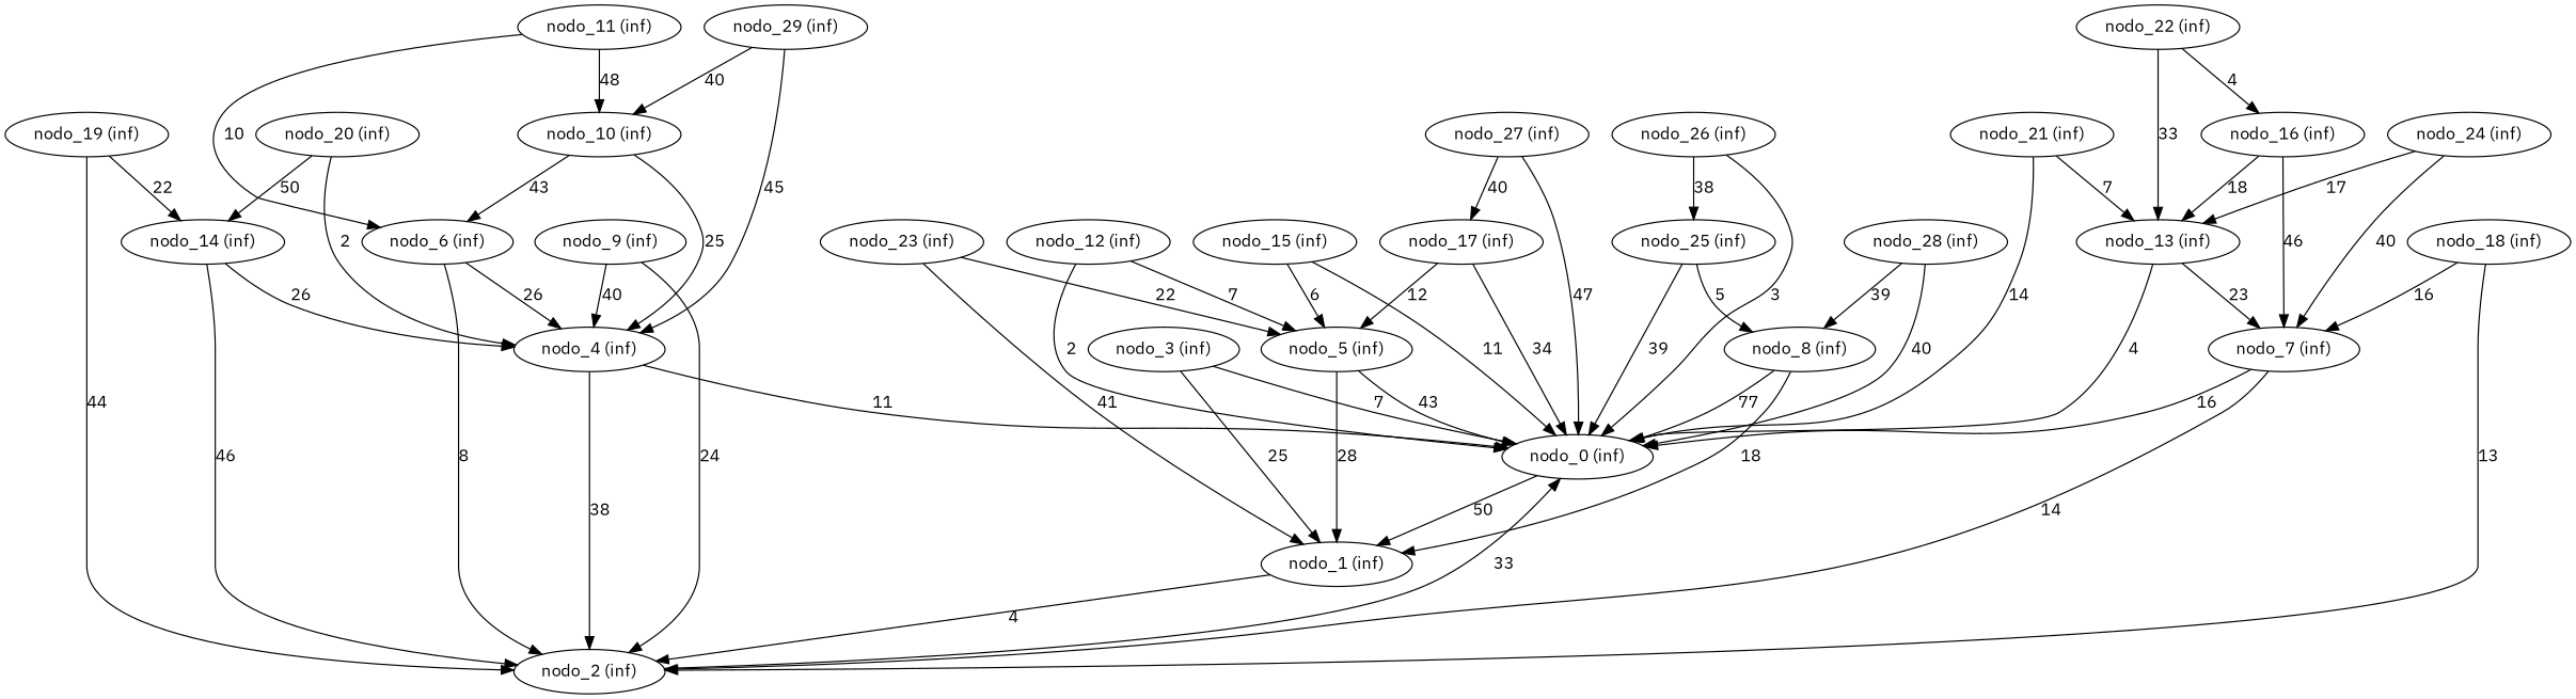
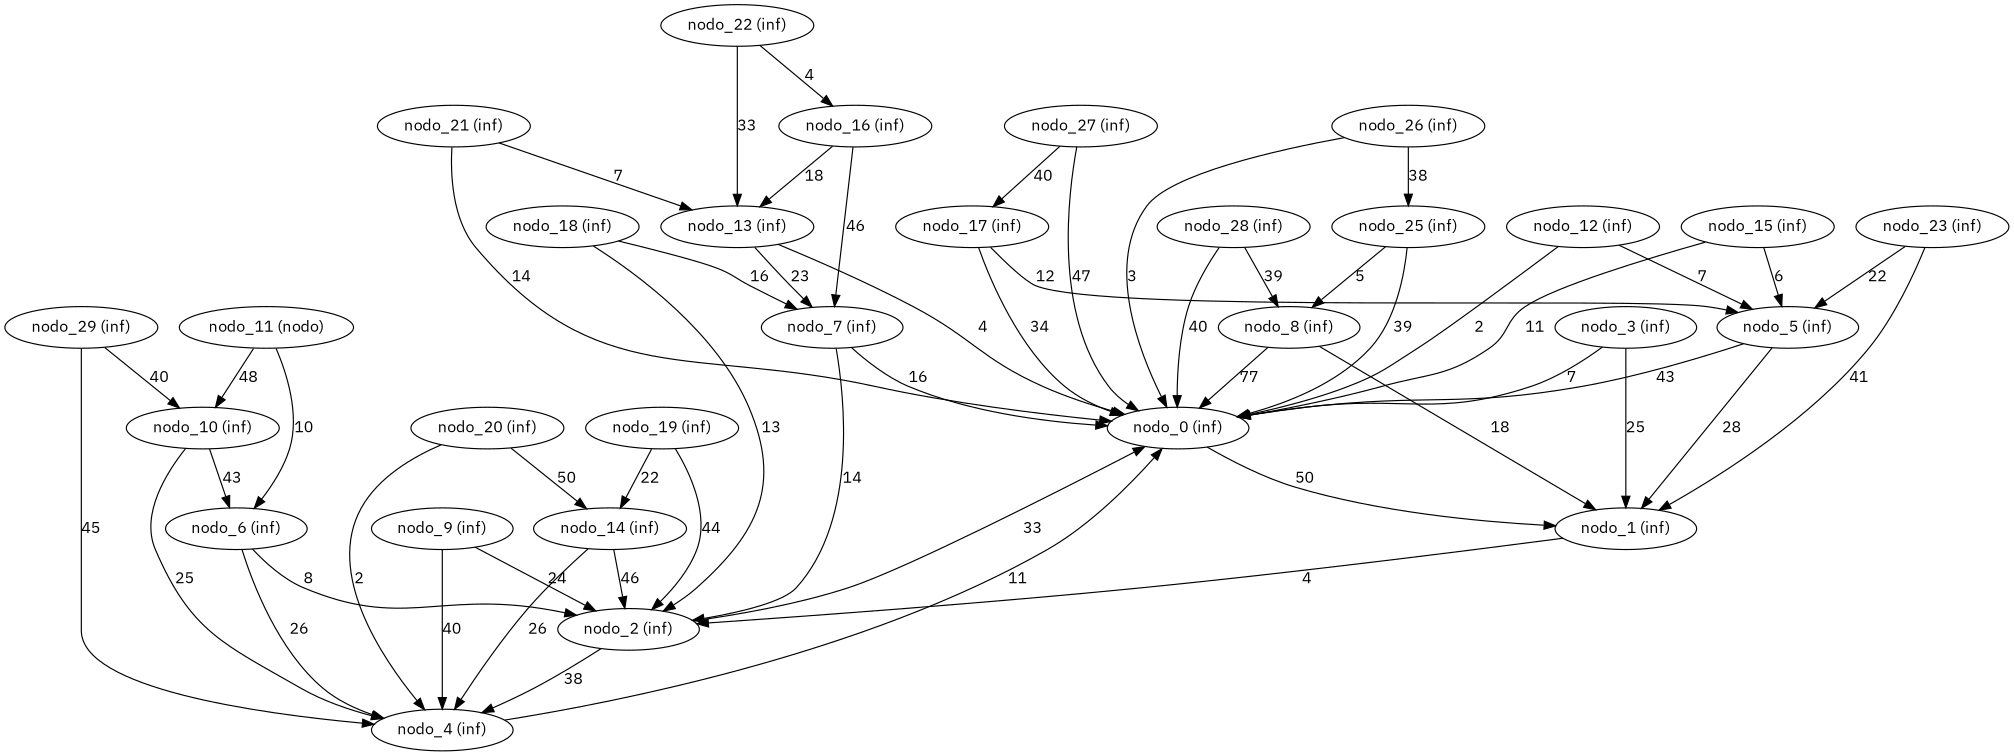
  digraph {
    fontname="IBM Plex Sans"
    node [fontname="IBM Plex Sans"]
    edge [fontname="IBM Plex Sans" weight=40]
    "nodo_0 (inf)"
    "nodo_1 (inf)"
    "nodo_2 (inf)"
    "nodo_3 (inf)"
    "nodo_4 (inf)"
    "nodo_5 (inf)"
    "nodo_6 (inf)"
    "nodo_7 (inf)"
    "nodo_8 (inf)"
    "nodo_9 (inf)"
    "nodo_10 (inf)"
-   "nodo_11 (inf)"
+   "nodo_11 (inf)" [label="nodo_11 (nodo)"]
    "nodo_12 (inf)"
    "nodo_13 (inf)"
    "nodo_14 (inf)"
    "nodo_15 (inf)"
    "nodo_16 (inf)"
    "nodo_17 (inf)"
    "nodo_18 (inf)"
    "nodo_19 (inf)"
    "nodo_20 (inf)"
    "nodo_21 (inf)"
    "nodo_22 (inf)"
    "nodo_23 (inf)"
-   "nodo_24 (inf)"
    "nodo_25 (inf)"
    "nodo_26 (inf)"
    "nodo_27 (inf)"
    "nodo_28 (inf)"
    "nodo_29 (inf)"
    "nodo_0 (inf)" -> "nodo_1 (inf)" [label=50 weight=50]
    "nodo_1 (inf)" -> "nodo_2 (inf)" [label=4 weight=4]
    "nodo_2 (inf)" -> "nodo_0 (inf)" [label=33 weight=33]
    "nodo_3 (inf)" -> "nodo_0 (inf)" [label=7 weight=7]
    "nodo_3 (inf)" -> "nodo_1 (inf)" [label=25 weight=25]
    "nodo_4 (inf)" -> "nodo_0 (inf)" [label=11 weight=11]
-   "nodo_4 (inf)" -> "nodo_2 (inf)" [label=38 weight=38]
+   "nodo_2 (inf)" -> "nodo_4 (inf)" [label=38 weight=38]
    "nodo_5 (inf)" -> "nodo_0 (inf)" [label=43 weight=43]
    "nodo_5 (inf)" -> "nodo_1 (inf)" [label=28 weight=28]
    "nodo_6 (inf)" -> "nodo_2 (inf)" [label=8 weight=8]
    "nodo_6 (inf)" -> "nodo_4 (inf)" [label=26 weight=26]
    "nodo_7 (inf)" -> "nodo_0 (inf)" [label=16 weight=16]
    "nodo_7 (inf)" -> "nodo_2 (inf)" [label=14 weight=14]
    "nodo_8 (inf)" -> "nodo_0 (inf)" [label=77 weight=47]
    "nodo_8 (inf)" -> "nodo_1 (inf)" [label=18 weight=18]
    "nodo_9 (inf)" -> "nodo_2 (inf)" [label=24 weight=24]
    "nodo_9 (inf)" -> "nodo_4 (inf)" [label=40]
    "nodo_10 (inf)" -> "nodo_4 (inf)" [label=25 weight=25]
    "nodo_10 (inf)" -> "nodo_6 (inf)" [label=43 weight=43]
    "nodo_11 (inf)" -> "nodo_6 (inf)" [label=10 weight=10]
    "nodo_11 (inf)" -> "nodo_10 (inf)" [label=48 weight=48]
    "nodo_12 (inf)" -> "nodo_0 (inf)" [label=2 weight=2]
    "nodo_12 (inf)" -> "nodo_5 (inf)" [label=7 weight=7]
    "nodo_13 (inf)" -> "nodo_0 (inf)" [label=4 weight=4]
    "nodo_13 (inf)" -> "nodo_7 (inf)" [label=23 weight=23]
    "nodo_14 (inf)" -> "nodo_2 (inf)" [label=46 weight=46]
    "nodo_14 (inf)" -> "nodo_4 (inf)" [label=26 weight=26]
    "nodo_15 (inf)" -> "nodo_0 (inf)" [label=11 weight=11]
    "nodo_15 (inf)" -> "nodo_5 (inf)" [label=6 weight=6]
    "nodo_16 (inf)" -> "nodo_7 (inf)" [label=46 weight=46]
    "nodo_16 (inf)" -> "nodo_13 (inf)" [label=18 weight=18]
    "nodo_17 (inf)" -> "nodo_0 (inf)" [label=34 weight=34]
    "nodo_17 (inf)" -> "nodo_5 (inf)" [label=12 weight=12]
    "nodo_18 (inf)" -> "nodo_2 (inf)" [label=13 weight=13]
    "nodo_18 (inf)" -> "nodo_7 (inf)" [label=16 weight=16]
    "nodo_19 (inf)" -> "nodo_2 (inf)" [label=44 weight=44]
    "nodo_19 (inf)" -> "nodo_14 (inf)" [label=22 weight=22]
    "nodo_20 (inf)" -> "nodo_4 (inf)" [label=2 weight=2]
    "nodo_20 (inf)" -> "nodo_14 (inf)" [label=50 weight=50]
    "nodo_21 (inf)" -> "nodo_0 (inf)" [label=14 weight=14]
    "nodo_21 (inf)" -> "nodo_13 (inf)" [label=7 weight=7]
    "nodo_22 (inf)" -> "nodo_13 (inf)" [label=33 weight=33]
    "nodo_22 (inf)" -> "nodo_16 (inf)" [label=4 weight=4]
    "nodo_23 (inf)" -> "nodo_1 (inf)" [label=41 weight=41]
    "nodo_23 (inf)" -> "nodo_5 (inf)" [label=22 weight=22]
-   "nodo_24 (inf)" -> "nodo_7 (inf)" [label=40]
-   "nodo_24 (inf)" -> "nodo_13 (inf)" [label=17 weight=17]
    "nodo_25 (inf)" -> "nodo_0 (inf)" [label=39 weight=39]
    "nodo_25 (inf)" -> "nodo_8 (inf)" [label=5 weight=5]
    "nodo_26 (inf)" -> "nodo_0 (inf)" [label=3 weight=3]
    "nodo_26 (inf)" -> "nodo_25 (inf)" [label=38 weight=38]
    "nodo_27 (inf)" -> "nodo_0 (inf)" [label=47 weight=47]
    "nodo_27 (inf)" -> "nodo_17 (inf)" [label=40]
    "nodo_28 (inf)" -> "nodo_0 (inf)" [label=40]
    "nodo_28 (inf)" -> "nodo_8 (inf)" [label=39 weight=39]
    "nodo_29 (inf)" -> "nodo_4 (inf)" [label=45 weight=45]
    "nodo_29 (inf)" -> "nodo_10 (inf)" [label=40]
  }
